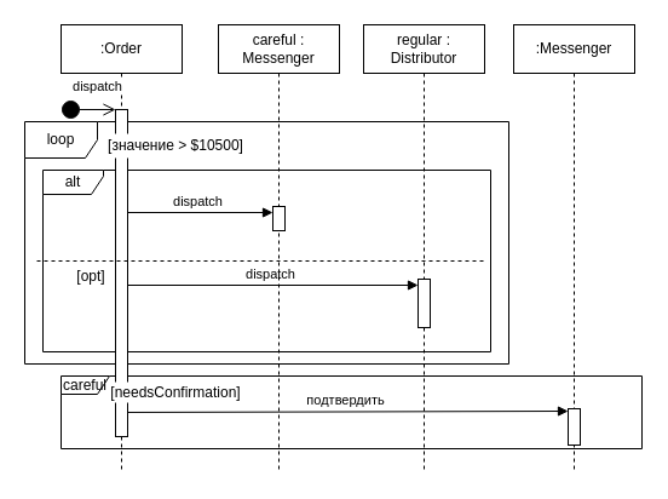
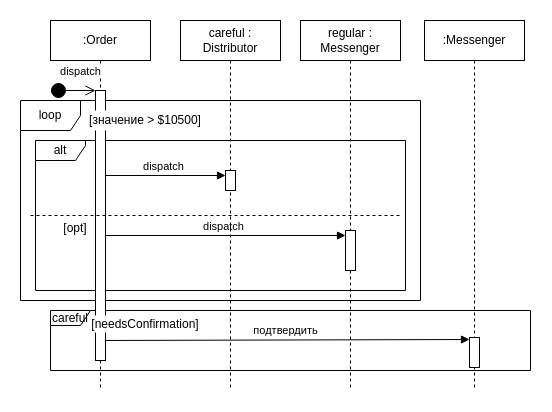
  <mxCell id="0" />
  <mxCell id="1" parent="0" />
  <mxCell id="2" value="подтвердить" style="html=1;verticalAlign=bottom;startArrow=oval;endArrow=block;startSize=8;curved=0;rounded=0;entryX=0;entryY=0;entryDx=0;entryDy=5;" edge="1" parent="1"><mxGeometry relative="1" as="geometry"><mxPoint x="100" y="340" as="sourcePoint" /><mxPoint x="469" y="339" as="targetPoint" /></mxGeometry></mxCell>
  <mxCell id="3" value="dispatch" style="html=1;verticalAlign=bottom;startArrow=oval;endArrow=block;startSize=8;curved=0;rounded=0;entryX=0;entryY=0;entryDx=0;entryDy=5;" edge="1" target="12" parent="1"><mxGeometry relative="1" as="geometry"><mxPoint x="100" y="235" as="sourcePoint" /></mxGeometry></mxCell>
  <mxCell id="4" value="dispatch" style="html=1;verticalAlign=bottom;startArrow=oval;endArrow=block;startSize=8;curved=0;rounded=0;entryX=0;entryY=0;entryDx=0;entryDy=5;entryPerimeter=0;" edge="1" target="15" parent="1"><mxGeometry relative="1" as="geometry"><mxPoint x="100" y="175" as="sourcePoint" /></mxGeometry></mxCell>
  <mxCell id="5" value="careful" style="shape=umlFrame;whiteSpace=wrap;html=1;pointerEvents=0;width=40;height=15;" vertex="1" parent="1"><mxGeometry x="50" y="310" width="480" height="60" as="geometry" /></mxCell>
  <mxCell id="6" value="loop" style="shape=umlFrame;whiteSpace=wrap;html=1;pointerEvents=0;" vertex="1" parent="1"><mxGeometry x="20" y="100" width="400" height="200" as="geometry" /></mxCell>
  <mxCell id="7" value="alt" style="shape=umlFrame;whiteSpace=wrap;html=1;pointerEvents=0;width=50;height=20;" vertex="1" parent="1"><mxGeometry x="35" y="140" width="370" height="150" as="geometry" /></mxCell>
  <mxCell id="8" value=":Order" style="shape=umlLifeline;perimeter=lifelinePerimeter;whiteSpace=wrap;html=1;container=1;dropTarget=0;collapsible=0;recursiveResize=0;outlineConnect=0;portConstraint=eastwest;newEdgeStyle={&quot;curved&quot;:0,&quot;rounded&quot;:0};" vertex="1" parent="1"><mxGeometry x="50" y="20" width="100" height="370" as="geometry" /></mxCell>
  <mxCell id="9" value="" style="html=1;points=[[0,0,0,0,5],[0,1,0,0,-5],[1,0,0,0,5],[1,1,0,0,-5]];perimeter=orthogonalPerimeter;outlineConnect=0;targetShapes=umlLifeline;portConstraint=eastwest;newEdgeStyle={&quot;curved&quot;:0,&quot;rounded&quot;:0};" vertex="1" parent="8"><mxGeometry x="45" y="70" width="10" height="270" as="geometry" /></mxCell>
- <mxCell id="10" value="careful : Messenger" style="shape=umlLifeline;perimeter=lifelinePerimeter;whiteSpace=wrap;html=1;container=1;dropTarget=0;collapsible=0;recursiveResize=0;outlineConnect=0;portConstraint=eastwest;newEdgeStyle={&quot;curved&quot;:0,&quot;rounded&quot;:0};" vertex="1" parent="1"><mxGeometry x="180" y="20" width="100" height="370" as="geometry" /></mxCell>
- <mxCell id="11" value="regular : Distributor" style="shape=umlLifeline;perimeter=lifelinePerimeter;whiteSpace=wrap;html=1;container=1;dropTarget=0;collapsible=0;recursiveResize=0;outlineConnect=0;portConstraint=eastwest;newEdgeStyle={&quot;curved&quot;:0,&quot;rounded&quot;:0};" vertex="1" parent="1"><mxGeometry x="300" y="20" width="100" height="370" as="geometry" /></mxCell>
+ <mxCell id="10" value="careful : Distributor" style="shape=umlLifeline;perimeter=lifelinePerimeter;whiteSpace=wrap;html=1;container=1;dropTarget=0;collapsible=0;recursiveResize=0;outlineConnect=0;portConstraint=eastwest;newEdgeStyle={&quot;curved&quot;:0,&quot;rounded&quot;:0};" vertex="1" parent="1"><mxGeometry x="180" y="20" width="100" height="370" as="geometry" /></mxCell>
+ <mxCell id="11" value="regular : Messenger" style="shape=umlLifeline;perimeter=lifelinePerimeter;whiteSpace=wrap;html=1;container=1;dropTarget=0;collapsible=0;recursiveResize=0;outlineConnect=0;portConstraint=eastwest;newEdgeStyle={&quot;curved&quot;:0,&quot;rounded&quot;:0};" vertex="1" parent="1"><mxGeometry x="300" y="20" width="100" height="370" as="geometry" /></mxCell>
  <mxCell id="12" value="" style="html=1;points=[[0,0,0,0,5],[0,1,0,0,-5],[1,0,0,0,5],[1,1,0,0,-5]];perimeter=orthogonalPerimeter;outlineConnect=0;targetShapes=umlLifeline;portConstraint=eastwest;newEdgeStyle={&quot;curved&quot;:0,&quot;rounded&quot;:0};" vertex="1" parent="11"><mxGeometry x="45" y="210" width="10" height="40" as="geometry" /></mxCell>
  <mxCell id="13" value=":Messenger" style="shape=umlLifeline;perimeter=lifelinePerimeter;whiteSpace=wrap;html=1;container=1;dropTarget=0;collapsible=0;recursiveResize=0;outlineConnect=0;portConstraint=eastwest;newEdgeStyle={&quot;curved&quot;:0,&quot;rounded&quot;:0};" vertex="1" parent="1"><mxGeometry x="424" y="20" width="100" height="370" as="geometry" /></mxCell>
  <mxCell id="14" value="dispatch" style="html=1;verticalAlign=bottom;startArrow=circle;startFill=1;endArrow=open;startSize=6;endSize=8;curved=0;rounded=0;" edge="1" parent="1" target="9"><mxGeometry x="0.333" y="10" width="80" relative="1" as="geometry"><mxPoint x="50" y="90" as="sourcePoint" /><mxPoint x="90" y="90" as="targetPoint" /><mxPoint as="offset" /></mxGeometry></mxCell>
  <mxCell id="15" value="" style="html=1;points=[[0,0,0,0,5],[0,1,0,0,-5],[1,0,0,0,5],[1,1,0,0,-5]];perimeter=orthogonalPerimeter;outlineConnect=0;targetShapes=umlLifeline;portConstraint=eastwest;newEdgeStyle={&quot;curved&quot;:0,&quot;rounded&quot;:0};" vertex="1" parent="1"><mxGeometry x="225" y="170" width="10" height="20" as="geometry" /></mxCell>
  <mxCell id="16" value="" style="line;strokeWidth=1;fillColor=none;align=left;verticalAlign=middle;spacingTop=-1;spacingLeft=3;spacingRight=3;rotatable=0;labelPosition=right;points=[];portConstraint=eastwest;strokeColor=inherit;dashed=1;" vertex="1" parent="1"><mxGeometry x="30" y="211" width="370" height="8" as="geometry" /></mxCell>
  <mxCell id="17" value="" style="html=1;points=[[0,0,0,0,5],[0,1,0,0,-5],[1,0,0,0,5],[1,1,0,0,-5]];perimeter=orthogonalPerimeter;outlineConnect=0;targetShapes=umlLifeline;portConstraint=eastwest;newEdgeStyle={&quot;curved&quot;:0,&quot;rounded&quot;:0};" vertex="1" parent="1"><mxGeometry x="469" y="337" width="10" height="30" as="geometry" /></mxCell>
  <mxCell id="18" value="[needsConfirmation]" style="text;align=center;html=1;verticalAlign=middle;whiteSpace=wrap;rounded=0;fillColor=default;" vertex="1" parent="1"><mxGeometry x="90" y="315" width="110" height="17" as="geometry" /></mxCell>
  <mxCell id="19" value="[opt]" style="text;align=center;html=1;verticalAlign=middle;whiteSpace=wrap;rounded=0;fillColor=default;" vertex="1" parent="1"><mxGeometry x="60" y="219" width="30" height="17" as="geometry" /></mxCell>
  <mxCell id="20" value="[значение &amp;gt; $10500]" style="text;align=center;html=1;verticalAlign=middle;whiteSpace=wrap;rounded=0;fillColor=default;direction=south;" vertex="1" parent="1"><mxGeometry x="88.25" y="110" width="113.5" height="20" as="geometry" /></mxCell>
